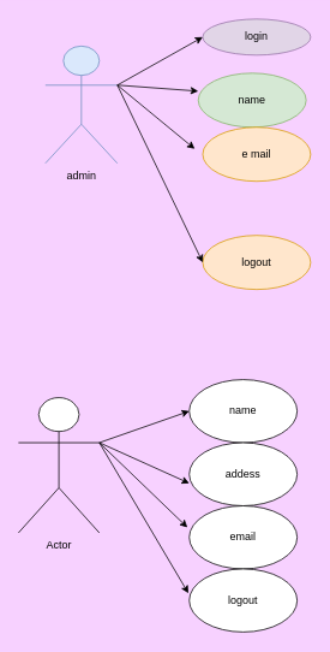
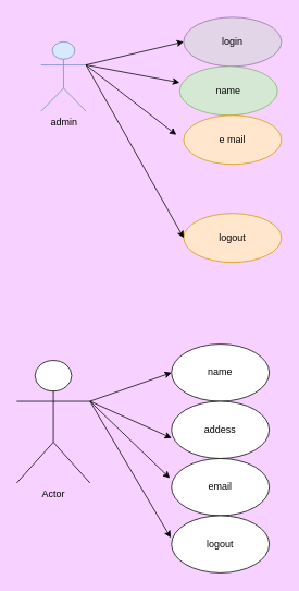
  <mxCell id="0" />
  <mxCell id="1" parent="0" />
- <mxCell id="2" value="admin&lt;div&gt;&lt;br&gt;&lt;/div&gt;" style="shape=umlActor;verticalLabelPosition=bottom;verticalAlign=top;html=1;outlineConnect=0;fillColor=#dae8fc;strokeColor=#6c8ebf;" vertex="1" parent="1"><mxGeometry x="50" y="50" width="80" height="130" as="geometry" /></mxCell>
- <mxCell id="3" value="login" style="ellipse;whiteSpace=wrap;html=1;fillColor=#e1d5e7;strokeColor=#9673a6;" vertex="1" parent="1"><mxGeometry x="225" y="20" width="120" height="40" as="geometry" /></mxCell>
+ <mxCell id="2" value="admin&lt;div&gt;&lt;br&gt;&lt;/div&gt;" style="shape=umlActor;verticalLabelPosition=bottom;verticalAlign=top;html=1;outlineConnect=0;fillColor=#dae8fc;strokeColor=#6c8ebf;" vertex="1" parent="1"><mxGeometry x="50" y="50" width="55" height="85" as="geometry" /></mxCell>
+ <mxCell id="3" value="login" style="ellipse;whiteSpace=wrap;html=1;fillColor=#e1d5e7;strokeColor=#9673a6;" vertex="1" parent="1"><mxGeometry x="225" y="20" width="120" height="60" as="geometry" /></mxCell>
  <mxCell id="4" value="name" style="ellipse;whiteSpace=wrap;html=1;fillColor=#d5e8d4;strokeColor=#82b366;" vertex="1" parent="1"><mxGeometry x="220" y="80" width="120" height="60" as="geometry" /></mxCell>
  <mxCell id="5" value="logout" style="ellipse;whiteSpace=wrap;html=1;fillColor=#ffe6cc;strokeColor=#d79b00;" vertex="1" parent="1"><mxGeometry x="225" y="260" width="120" height="60" as="geometry" /></mxCell>
  <mxCell id="6" value="" style="endArrow=classic;html=1;rounded=0;entryX=0;entryY=0.5;entryDx=0;entryDy=0;exitX=1;exitY=0.333;exitDx=0;exitDy=0;exitPerimeter=0;" edge="1" parent="1" source="2" target="3"><mxGeometry width="50" height="50" relative="1" as="geometry"><mxPoint x="260" y="220" as="sourcePoint" /><mxPoint x="310" y="170" as="targetPoint" /></mxGeometry></mxCell>
  <mxCell id="7" value="" style="endArrow=classic;html=1;rounded=0;entryX=0;entryY=0.333;entryDx=0;entryDy=0;entryPerimeter=0;exitX=1;exitY=0.333;exitDx=0;exitDy=0;exitPerimeter=0;" edge="1" parent="1" source="2" target="4"><mxGeometry width="50" height="50" relative="1" as="geometry"><mxPoint x="260" y="220" as="sourcePoint" /><mxPoint x="310" y="170" as="targetPoint" /></mxGeometry></mxCell>
  <mxCell id="8" value="" style="endArrow=classic;html=1;rounded=0;entryX=-0.033;entryY=0.4;entryDx=0;entryDy=0;entryPerimeter=0;exitX=1;exitY=0.333;exitDx=0;exitDy=0;exitPerimeter=0;" edge="1" parent="1" source="2"><mxGeometry width="50" height="50" relative="1" as="geometry"><mxPoint x="260" y="220" as="sourcePoint" /><mxPoint x="216.04" y="164" as="targetPoint" /></mxGeometry></mxCell>
  <mxCell id="9" value="" style="endArrow=classic;html=1;rounded=0;" edge="1" parent="1" source="10"><mxGeometry width="50" height="50" relative="1" as="geometry"><mxPoint x="260" y="220" as="sourcePoint" /><mxPoint x="310" y="170" as="targetPoint" /></mxGeometry></mxCell>
  <mxCell id="10" value="e mail" style="ellipse;whiteSpace=wrap;html=1;fillColor=#ffe6cc;strokeColor=#d79b00;" vertex="1" parent="1"><mxGeometry x="225" y="140" width="120" height="60" as="geometry" /></mxCell>
  <mxCell id="11" value="" style="endArrow=classic;html=1;rounded=0;entryX=0;entryY=0.5;entryDx=0;entryDy=0;exitX=1;exitY=0.333;exitDx=0;exitDy=0;exitPerimeter=0;" edge="1" parent="1" source="2" target="5"><mxGeometry width="50" height="50" relative="1" as="geometry"><mxPoint x="260" y="220" as="sourcePoint" /><mxPoint x="310" y="170" as="targetPoint" /></mxGeometry></mxCell>
  <mxCell id="12" value="Actor" style="shape=umlActor;verticalLabelPosition=bottom;verticalAlign=top;html=1;outlineConnect=0;" vertex="1" parent="1"><mxGeometry x="20" y="440" width="90" height="150" as="geometry" /></mxCell>
  <mxCell id="13" value="name" style="ellipse;whiteSpace=wrap;html=1;" vertex="1" parent="1"><mxGeometry x="210" y="420" width="120" height="70" as="geometry" /></mxCell>
  <mxCell id="14" value="addess" style="ellipse;whiteSpace=wrap;html=1;" vertex="1" parent="1"><mxGeometry x="210" y="490" width="120" height="70" as="geometry" /></mxCell>
  <mxCell id="15" value="email" style="ellipse;whiteSpace=wrap;html=1;" vertex="1" parent="1"><mxGeometry x="210" y="560" width="120" height="70" as="geometry" /></mxCell>
  <mxCell id="16" value="logout" style="ellipse;whiteSpace=wrap;html=1;" vertex="1" parent="1"><mxGeometry x="210" y="630" width="120" height="70" as="geometry" /></mxCell>
  <mxCell id="17" value="" style="endArrow=classic;html=1;rounded=0;entryX=0;entryY=0.5;entryDx=0;entryDy=0;exitX=1;exitY=0.333;exitDx=0;exitDy=0;exitPerimeter=0;" edge="1" parent="1" source="12" target="13"><mxGeometry width="50" height="50" relative="1" as="geometry"><mxPoint x="260" y="620" as="sourcePoint" /><mxPoint x="310" y="570" as="targetPoint" /></mxGeometry></mxCell>
  <mxCell id="18" value="" style="endArrow=classic;html=1;rounded=0;entryX=0;entryY=0.5;entryDx=0;entryDy=0;exitX=1;exitY=0.333;exitDx=0;exitDy=0;exitPerimeter=0;" edge="1" parent="1" source="12"><mxGeometry width="50" height="50" relative="1" as="geometry"><mxPoint x="260" y="630" as="sourcePoint" /><mxPoint x="210" y="535" as="targetPoint" /></mxGeometry></mxCell>
  <mxCell id="19" value="" style="endArrow=classic;html=1;rounded=0;entryX=-0.017;entryY=0.343;entryDx=0;entryDy=0;entryPerimeter=0;" edge="1" parent="1" target="15"><mxGeometry width="50" height="50" relative="1" as="geometry"><mxPoint x="110" y="490" as="sourcePoint" /><mxPoint x="310" y="570" as="targetPoint" /></mxGeometry></mxCell>
  <mxCell id="20" value="" style="endArrow=classic;html=1;rounded=0;entryX=-0.008;entryY=0.386;entryDx=0;entryDy=0;entryPerimeter=0;exitX=1;exitY=0.333;exitDx=0;exitDy=0;exitPerimeter=0;" edge="1" parent="1" source="12" target="16"><mxGeometry width="50" height="50" relative="1" as="geometry"><mxPoint x="260" y="620" as="sourcePoint" /><mxPoint x="310" y="570" as="targetPoint" /></mxGeometry></mxCell>
